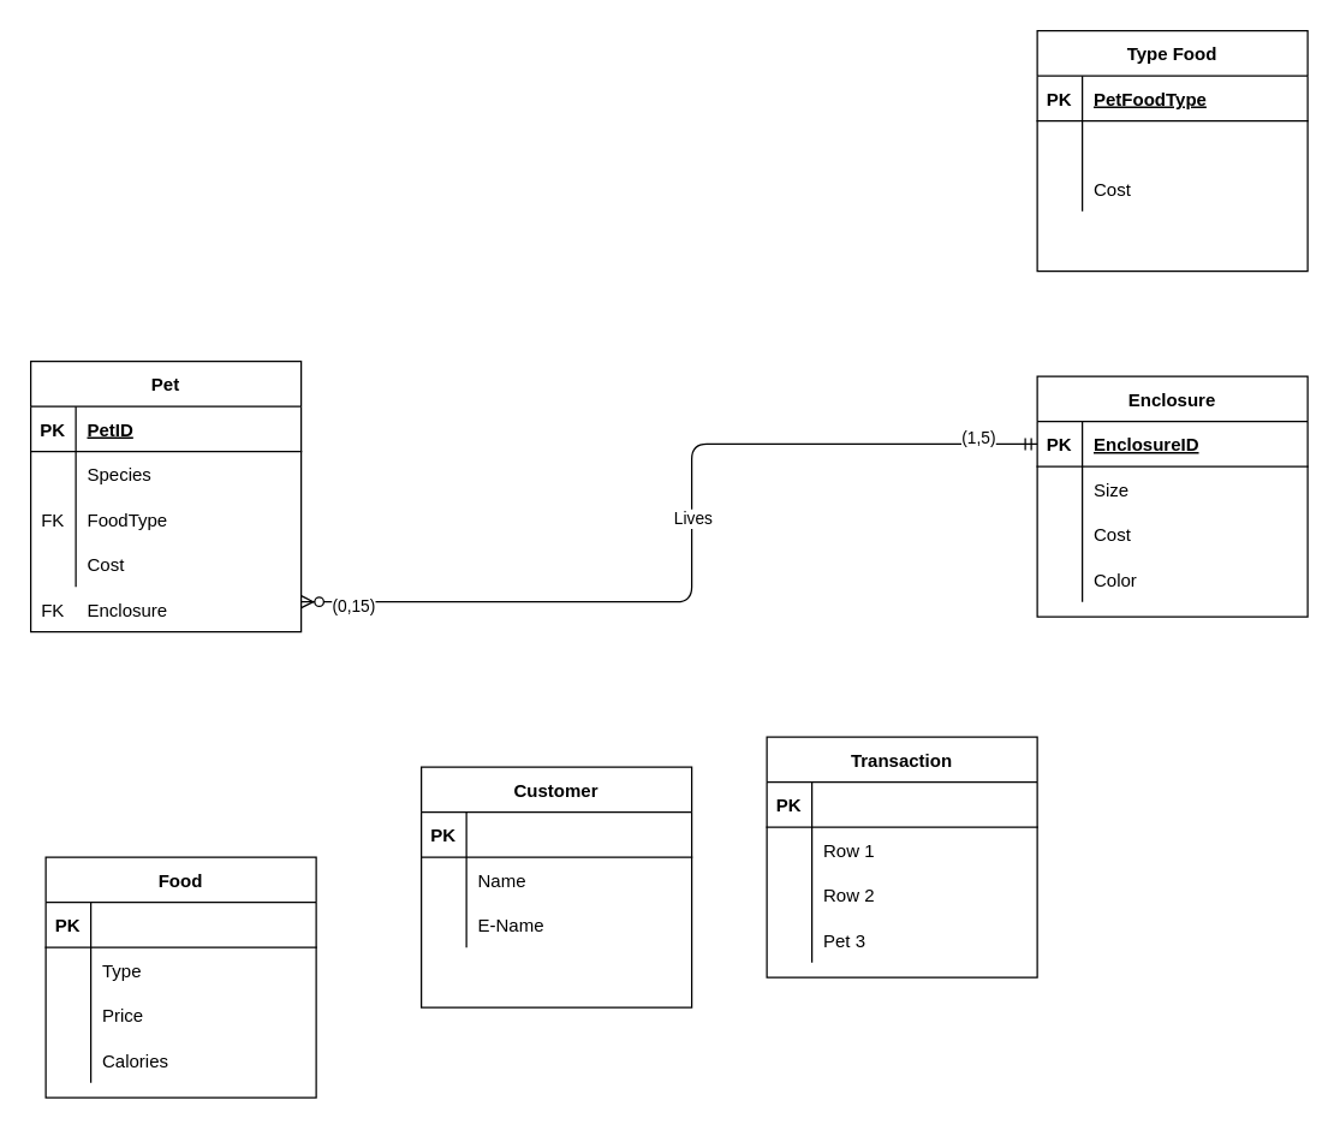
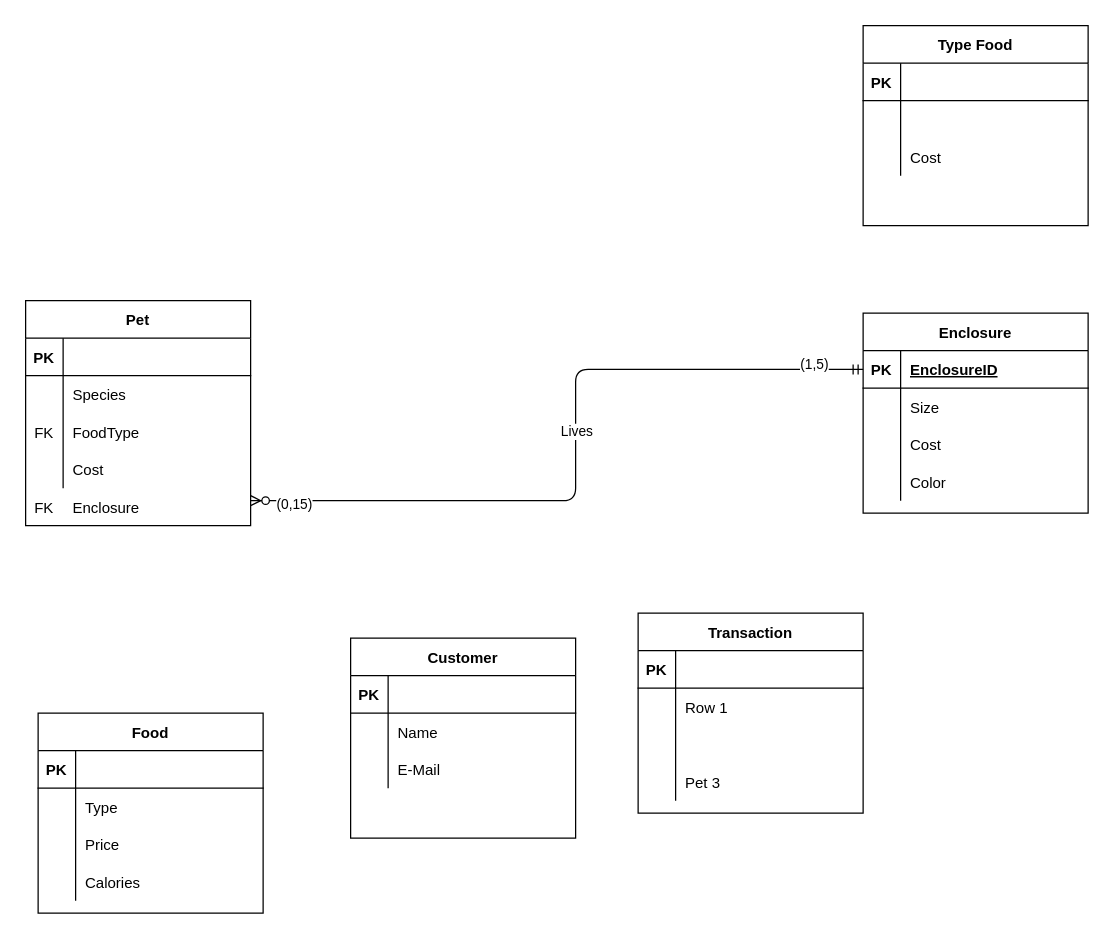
  <mxCell id="0" />
  <mxCell id="1" parent="0" />
  <mxCell id="2" value="Enclosure" style="shape=partialRectangle;connectable=0;fillColor=none;top=0;left=0;bottom=0;right=0;align=left;spacingLeft=6;overflow=hidden;" vertex="1" parent="1"><mxGeometry x="50" y="390" width="150" height="30" as="geometry" /></mxCell>
  <mxCell id="3" value="" style="edgeStyle=orthogonalEdgeStyle;fontSize=12;html=1;endArrow=ERmandOne;startArrow=ERzeroToMany;startFill=1;endFill=0;entryX=0;entryY=0.5;entryDx=0;entryDy=0;rounded=1;" edge="1" parent="1" target="57"><mxGeometry width="100" height="100" relative="1" as="geometry"><mxPoint x="200" y="400" as="sourcePoint" /><mxPoint x="500" y="50" as="targetPoint" /><Array as="points"><mxPoint x="460" y="400" /><mxPoint x="460" y="295" /></Array></mxGeometry></mxCell>
  <mxCell id="4" value="(1,5)" style="edgeLabel;html=1;align=center;verticalAlign=middle;resizable=0;points=[];" vertex="1" connectable="0" parent="3"><mxGeometry x="0.797" y="-1" relative="1" as="geometry"><mxPoint x="20.17" y="-6" as="offset" /></mxGeometry></mxCell>
  <mxCell id="5" value="(0,15)" style="edgeLabel;html=1;align=center;verticalAlign=middle;resizable=0;points=[];" vertex="1" connectable="0" parent="3"><mxGeometry x="-0.881" y="-3" relative="1" as="geometry"><mxPoint x="-0.78" y="-1" as="offset" /></mxGeometry></mxCell>
  <mxCell id="6" value="Lives" style="edgeLabel;html=1;align=center;verticalAlign=middle;resizable=0;points=[];" vertex="1" connectable="0" parent="3"><mxGeometry x="-0.08" relative="1" as="geometry"><mxPoint y="-41.67" as="offset" /></mxGeometry></mxCell>
  <mxCell id="7" value="FK" style="shape=partialRectangle;connectable=0;fillColor=none;top=0;left=0;bottom=0;right=0;editable=1;overflow=hidden;" vertex="1" parent="1"><mxGeometry y="390" width="30" height="30" as="geometry" x="20" /></mxCell>
  <mxCell id="8" value="Pet" style="shape=table;startSize=30;container=1;collapsible=1;childLayout=tableLayout;fixedRows=1;rowLines=0;fontStyle=1;align=center;resizeLast=1;" vertex="1" parent="1"><mxGeometry y="240" width="180" height="180" as="geometry" x="20" /></mxCell>
  <mxCell id="9" value="" style="shape=partialRectangle;collapsible=0;dropTarget=0;pointerEvents=0;fillColor=none;top=0;left=0;bottom=1;right=0;points=[[0,0.5],[1,0.5]];portConstraint=eastwest;" vertex="1" parent="8"><mxGeometry y="30" width="180" height="30" as="geometry" /></mxCell>
  <mxCell id="10" value="PK" style="shape=partialRectangle;connectable=0;fillColor=none;top=0;left=0;bottom=0;right=0;fontStyle=1;overflow=hidden;" vertex="1" parent="9"><mxGeometry width="30" height="30" as="geometry" /></mxCell>
- <mxCell id="11" value="PetID" style="shape=partialRectangle;connectable=0;fillColor=none;top=0;left=0;bottom=0;right=0;align=left;spacingLeft=6;fontStyle=5;overflow=hidden;" vertex="1" parent="9"><mxGeometry x="30" width="150" height="30" as="geometry" /></mxCell>
  <mxCell id="12" value="" style="shape=partialRectangle;collapsible=0;dropTarget=0;pointerEvents=0;fillColor=none;top=0;left=0;bottom=0;right=0;points=[[0,0.5],[1,0.5]];portConstraint=eastwest;" vertex="1" parent="8"><mxGeometry y="60" width="180" height="30" as="geometry" /></mxCell>
  <mxCell id="13" value="" style="shape=partialRectangle;connectable=0;fillColor=none;top=0;left=0;bottom=0;right=0;editable=1;overflow=hidden;" vertex="1" parent="12"><mxGeometry width="30" height="30" as="geometry" /></mxCell>
  <mxCell id="14" value="Species" style="shape=partialRectangle;connectable=0;fillColor=none;top=0;left=0;bottom=0;right=0;align=left;spacingLeft=6;overflow=hidden;" vertex="1" parent="12"><mxGeometry x="30" width="150" height="30" as="geometry" /></mxCell>
  <mxCell id="15" value="" style="shape=partialRectangle;collapsible=0;dropTarget=0;pointerEvents=0;fillColor=none;top=0;left=0;bottom=0;right=0;points=[[0,0.5],[1,0.5]];portConstraint=eastwest;" vertex="1" parent="8"><mxGeometry y="90" width="180" height="30" as="geometry" /></mxCell>
  <mxCell id="16" value="FK" style="shape=partialRectangle;connectable=0;fillColor=none;top=0;left=0;bottom=0;right=0;editable=1;overflow=hidden;" vertex="1" parent="15"><mxGeometry width="30" height="30" as="geometry" /></mxCell>
  <mxCell id="17" value="FoodType" style="shape=partialRectangle;connectable=0;fillColor=none;top=0;left=0;bottom=0;right=0;align=left;spacingLeft=6;overflow=hidden;" vertex="1" parent="15"><mxGeometry x="30" width="150" height="30" as="geometry" /></mxCell>
  <mxCell id="18" value="" style="shape=partialRectangle;collapsible=0;dropTarget=0;pointerEvents=0;fillColor=none;top=0;left=0;bottom=0;right=0;points=[[0,0.5],[1,0.5]];portConstraint=eastwest;" vertex="1" parent="8"><mxGeometry y="120" width="180" height="30" as="geometry" /></mxCell>
  <mxCell id="19" value="" style="shape=partialRectangle;connectable=0;fillColor=none;top=0;left=0;bottom=0;right=0;editable=1;overflow=hidden;" vertex="1" parent="18"><mxGeometry width="30" height="30" as="geometry" /></mxCell>
  <mxCell id="20" value="Cost" style="shape=partialRectangle;connectable=0;fillColor=none;top=0;left=0;bottom=0;right=0;align=left;spacingLeft=6;overflow=hidden;" vertex="1" parent="18"><mxGeometry x="30" width="150" height="30" as="geometry" /></mxCell>
  <mxCell id="21" value="Food" style="shape=table;startSize=30;container=1;collapsible=1;childLayout=tableLayout;fixedRows=1;rowLines=0;fontStyle=1;align=center;resizeLast=1;" vertex="1" parent="1"><mxGeometry x="30" y="570" width="180" height="160" as="geometry" /></mxCell>
  <mxCell id="22" value="" style="shape=partialRectangle;collapsible=0;dropTarget=0;pointerEvents=0;fillColor=none;top=0;left=0;bottom=1;right=0;points=[[0,0.5],[1,0.5]];portConstraint=eastwest;" vertex="1" parent="21"><mxGeometry y="30" width="180" height="30" as="geometry" /></mxCell>
  <mxCell id="23" value="PK" style="shape=partialRectangle;connectable=0;fillColor=none;top=0;left=0;bottom=0;right=0;fontStyle=1;overflow=hidden;" vertex="1" parent="22"><mxGeometry width="30" height="30" as="geometry" /></mxCell>
  <mxCell id="24" value="" style="shape=partialRectangle;collapsible=0;dropTarget=0;pointerEvents=0;fillColor=none;top=0;left=0;bottom=0;right=0;points=[[0,0.5],[1,0.5]];portConstraint=eastwest;" vertex="1" parent="21"><mxGeometry y="60" width="180" height="30" as="geometry" /></mxCell>
  <mxCell id="25" value="" style="shape=partialRectangle;connectable=0;fillColor=none;top=0;left=0;bottom=0;right=0;editable=1;overflow=hidden;" vertex="1" parent="24"><mxGeometry width="30" height="30" as="geometry" /></mxCell>
  <mxCell id="26" value="Type" style="shape=partialRectangle;connectable=0;fillColor=none;top=0;left=0;bottom=0;right=0;align=left;spacingLeft=6;overflow=hidden;" vertex="1" parent="24"><mxGeometry x="30" width="150" height="30" as="geometry" /></mxCell>
  <mxCell id="27" value="" style="shape=partialRectangle;collapsible=0;dropTarget=0;pointerEvents=0;fillColor=none;top=0;left=0;bottom=0;right=0;points=[[0,0.5],[1,0.5]];portConstraint=eastwest;" vertex="1" parent="21"><mxGeometry y="90" width="180" height="30" as="geometry" /></mxCell>
  <mxCell id="28" value="" style="shape=partialRectangle;connectable=0;fillColor=none;top=0;left=0;bottom=0;right=0;editable=1;overflow=hidden;" vertex="1" parent="27"><mxGeometry width="30" height="30" as="geometry" /></mxCell>
  <mxCell id="29" value="Price" style="shape=partialRectangle;connectable=0;fillColor=none;top=0;left=0;bottom=0;right=0;align=left;spacingLeft=6;overflow=hidden;" vertex="1" parent="27"><mxGeometry x="30" width="150" height="30" as="geometry" /></mxCell>
  <mxCell id="30" value="" style="shape=partialRectangle;collapsible=0;dropTarget=0;pointerEvents=0;fillColor=none;top=0;left=0;bottom=0;right=0;points=[[0,0.5],[1,0.5]];portConstraint=eastwest;" vertex="1" parent="21"><mxGeometry y="120" width="180" height="30" as="geometry" /></mxCell>
  <mxCell id="31" value="" style="shape=partialRectangle;connectable=0;fillColor=none;top=0;left=0;bottom=0;right=0;editable=1;overflow=hidden;" vertex="1" parent="30"><mxGeometry width="30" height="30" as="geometry" /></mxCell>
  <mxCell id="32" value="Calories" style="shape=partialRectangle;connectable=0;fillColor=none;top=0;left=0;bottom=0;right=0;align=left;spacingLeft=6;overflow=hidden;" vertex="1" parent="30"><mxGeometry x="30" width="150" height="30" as="geometry" /></mxCell>
  <mxCell id="33" value="Customer" style="shape=table;startSize=30;container=1;collapsible=1;childLayout=tableLayout;fixedRows=1;rowLines=0;fontStyle=1;align=center;resizeLast=1;" vertex="1" parent="1"><mxGeometry x="280" y="510" width="180" height="160" as="geometry" /></mxCell>
  <mxCell id="34" value="" style="shape=partialRectangle;collapsible=0;dropTarget=0;pointerEvents=0;fillColor=none;top=0;left=0;bottom=1;right=0;points=[[0,0.5],[1,0.5]];portConstraint=eastwest;" vertex="1" parent="33"><mxGeometry y="30" width="180" height="30" as="geometry" /></mxCell>
  <mxCell id="35" value="PK" style="shape=partialRectangle;connectable=0;fillColor=none;top=0;left=0;bottom=0;right=0;fontStyle=1;overflow=hidden;" vertex="1" parent="34"><mxGeometry width="30" height="30" as="geometry" /></mxCell>
  <mxCell id="36" value="" style="shape=partialRectangle;collapsible=0;dropTarget=0;pointerEvents=0;fillColor=none;top=0;left=0;bottom=0;right=0;points=[[0,0.5],[1,0.5]];portConstraint=eastwest;" vertex="1" parent="33"><mxGeometry y="60" width="180" height="30" as="geometry" /></mxCell>
  <mxCell id="37" value="" style="shape=partialRectangle;connectable=0;fillColor=none;top=0;left=0;bottom=0;right=0;editable=1;overflow=hidden;" vertex="1" parent="36"><mxGeometry width="30" height="30" as="geometry" /></mxCell>
  <mxCell id="38" value="Name" style="shape=partialRectangle;connectable=0;fillColor=none;top=0;left=0;bottom=0;right=0;align=left;spacingLeft=6;overflow=hidden;" vertex="1" parent="36"><mxGeometry x="30" width="150" height="30" as="geometry" /></mxCell>
  <mxCell id="39" value="" style="shape=partialRectangle;collapsible=0;dropTarget=0;pointerEvents=0;fillColor=none;top=0;left=0;bottom=0;right=0;points=[[0,0.5],[1,0.5]];portConstraint=eastwest;" vertex="1" parent="33"><mxGeometry y="90" width="180" height="30" as="geometry" /></mxCell>
  <mxCell id="40" value="" style="shape=partialRectangle;connectable=0;fillColor=none;top=0;left=0;bottom=0;right=0;editable=1;overflow=hidden;" vertex="1" parent="39"><mxGeometry width="30" height="30" as="geometry" /></mxCell>
- <mxCell id="41" value="E-Name" style="shape=partialRectangle;connectable=0;fillColor=none;top=0;left=0;bottom=0;right=0;align=left;spacingLeft=6;overflow=hidden;" vertex="1" parent="39"><mxGeometry x="30" width="150" height="30" as="geometry" /></mxCell>
+ <mxCell id="41" value="E-Mail" style="shape=partialRectangle;connectable=0;fillColor=none;top=0;left=0;bottom=0;right=0;align=left;spacingLeft=6;overflow=hidden;" vertex="1" parent="39"><mxGeometry x="30" width="150" height="30" as="geometry" /></mxCell>
  <mxCell id="42" value="" style="shape=partialRectangle;collapsible=0;dropTarget=0;pointerEvents=0;fillColor=none;top=0;left=0;bottom=0;right=0;points=[[0,0.5],[1,0.5]];portConstraint=eastwest;" vertex="1" parent="33"><mxGeometry y="120" width="180" height="30" as="geometry" /></mxCell>
  <mxCell id="43" value="" style="shape=partialRectangle;connectable=0;fillColor=none;top=0;left=0;bottom=0;right=0;editable=1;overflow=hidden;" vertex="1" parent="42"><mxGeometry width="30" height="30" as="geometry" /></mxCell>
  <mxCell id="44" value="Transaction" style="shape=table;startSize=30;container=1;collapsible=1;childLayout=tableLayout;fixedRows=1;rowLines=0;fontStyle=1;align=center;resizeLast=1;" vertex="1" parent="1"><mxGeometry x="510" y="490" width="180" height="160" as="geometry" /></mxCell>
  <mxCell id="45" value="" style="shape=partialRectangle;collapsible=0;dropTarget=0;pointerEvents=0;fillColor=none;top=0;left=0;bottom=1;right=0;points=[[0,0.5],[1,0.5]];portConstraint=eastwest;" vertex="1" parent="44"><mxGeometry y="30" width="180" height="30" as="geometry" /></mxCell>
  <mxCell id="46" value="PK" style="shape=partialRectangle;connectable=0;fillColor=none;top=0;left=0;bottom=0;right=0;fontStyle=1;overflow=hidden;" vertex="1" parent="45"><mxGeometry width="30" height="30" as="geometry" /></mxCell>
  <mxCell id="47" value="" style="shape=partialRectangle;collapsible=0;dropTarget=0;pointerEvents=0;fillColor=none;top=0;left=0;bottom=0;right=0;points=[[0,0.5],[1,0.5]];portConstraint=eastwest;" vertex="1" parent="44"><mxGeometry y="60" width="180" height="30" as="geometry" /></mxCell>
  <mxCell id="48" value="" style="shape=partialRectangle;connectable=0;fillColor=none;top=0;left=0;bottom=0;right=0;editable=1;overflow=hidden;" vertex="1" parent="47"><mxGeometry width="30" height="30" as="geometry" /></mxCell>
  <mxCell id="49" value="Row 1" style="shape=partialRectangle;connectable=0;fillColor=none;top=0;left=0;bottom=0;right=0;align=left;spacingLeft=6;overflow=hidden;" vertex="1" parent="47"><mxGeometry x="30" width="150" height="30" as="geometry" /></mxCell>
  <mxCell id="50" value="" style="shape=partialRectangle;collapsible=0;dropTarget=0;pointerEvents=0;fillColor=none;top=0;left=0;bottom=0;right=0;points=[[0,0.5],[1,0.5]];portConstraint=eastwest;" vertex="1" parent="44"><mxGeometry y="90" width="180" height="30" as="geometry" /></mxCell>
  <mxCell id="51" value="" style="shape=partialRectangle;connectable=0;fillColor=none;top=0;left=0;bottom=0;right=0;editable=1;overflow=hidden;" vertex="1" parent="50"><mxGeometry width="30" height="30" as="geometry" /></mxCell>
- <mxCell id="52" value="Row 2" style="shape=partialRectangle;connectable=0;fillColor=none;top=0;left=0;bottom=0;right=0;align=left;spacingLeft=6;overflow=hidden;" vertex="1" parent="50"><mxGeometry x="30" width="150" height="30" as="geometry" /></mxCell>
  <mxCell id="53" value="" style="shape=partialRectangle;collapsible=0;dropTarget=0;pointerEvents=0;fillColor=none;top=0;left=0;bottom=0;right=0;points=[[0,0.5],[1,0.5]];portConstraint=eastwest;" vertex="1" parent="44"><mxGeometry y="120" width="180" height="30" as="geometry" /></mxCell>
  <mxCell id="54" value="" style="shape=partialRectangle;connectable=0;fillColor=none;top=0;left=0;bottom=0;right=0;editable=1;overflow=hidden;" vertex="1" parent="53"><mxGeometry width="30" height="30" as="geometry" /></mxCell>
  <mxCell id="55" value="Pet 3" style="shape=partialRectangle;connectable=0;fillColor=none;top=0;left=0;bottom=0;right=0;align=left;spacingLeft=6;overflow=hidden;" vertex="1" parent="53"><mxGeometry x="30" width="150" height="30" as="geometry" /></mxCell>
  <mxCell id="56" value="Enclosure" style="shape=table;startSize=30;container=1;collapsible=1;childLayout=tableLayout;fixedRows=1;rowLines=0;fontStyle=1;align=center;resizeLast=1;" vertex="1" parent="1"><mxGeometry x="690" y="250" width="180" height="160" as="geometry" /></mxCell>
  <mxCell id="57" value="" style="shape=partialRectangle;collapsible=0;dropTarget=0;pointerEvents=0;fillColor=none;top=0;left=0;bottom=1;right=0;points=[[0,0.5],[1,0.5]];portConstraint=eastwest;" vertex="1" parent="56"><mxGeometry y="30" width="180" height="30" as="geometry" /></mxCell>
  <mxCell id="58" value="PK" style="shape=partialRectangle;connectable=0;fillColor=none;top=0;left=0;bottom=0;right=0;fontStyle=1;overflow=hidden;" vertex="1" parent="57"><mxGeometry width="30" height="30" as="geometry" /></mxCell>
  <mxCell id="59" value="EnclosureID" style="shape=partialRectangle;connectable=0;fillColor=none;top=0;left=0;bottom=0;right=0;align=left;spacingLeft=6;fontStyle=5;overflow=hidden;" vertex="1" parent="57"><mxGeometry x="30" width="150" height="30" as="geometry" /></mxCell>
  <mxCell id="60" value="" style="shape=partialRectangle;collapsible=0;dropTarget=0;pointerEvents=0;fillColor=none;top=0;left=0;bottom=0;right=0;points=[[0,0.5],[1,0.5]];portConstraint=eastwest;" vertex="1" parent="56"><mxGeometry y="60" width="180" height="30" as="geometry" /></mxCell>
  <mxCell id="61" value="" style="shape=partialRectangle;connectable=0;fillColor=none;top=0;left=0;bottom=0;right=0;editable=1;overflow=hidden;" vertex="1" parent="60"><mxGeometry width="30" height="30" as="geometry" /></mxCell>
  <mxCell id="62" value="Size" style="shape=partialRectangle;connectable=0;fillColor=none;top=0;left=0;bottom=0;right=0;align=left;spacingLeft=6;overflow=hidden;" vertex="1" parent="60"><mxGeometry x="30" width="150" height="30" as="geometry" /></mxCell>
  <mxCell id="63" value="" style="shape=partialRectangle;collapsible=0;dropTarget=0;pointerEvents=0;fillColor=none;top=0;left=0;bottom=0;right=0;points=[[0,0.5],[1,0.5]];portConstraint=eastwest;" vertex="1" parent="56"><mxGeometry y="90" width="180" height="30" as="geometry" /></mxCell>
  <mxCell id="64" value="" style="shape=partialRectangle;connectable=0;fillColor=none;top=0;left=0;bottom=0;right=0;editable=1;overflow=hidden;" vertex="1" parent="63"><mxGeometry width="30" height="30" as="geometry" /></mxCell>
  <mxCell id="65" value="Cost" style="shape=partialRectangle;connectable=0;fillColor=none;top=0;left=0;bottom=0;right=0;align=left;spacingLeft=6;overflow=hidden;" vertex="1" parent="63"><mxGeometry x="30" width="150" height="30" as="geometry" /></mxCell>
  <mxCell id="66" value="" style="shape=partialRectangle;collapsible=0;dropTarget=0;pointerEvents=0;fillColor=none;top=0;left=0;bottom=0;right=0;points=[[0,0.5],[1,0.5]];portConstraint=eastwest;" vertex="1" parent="56"><mxGeometry y="120" width="180" height="30" as="geometry" /></mxCell>
  <mxCell id="67" value="" style="shape=partialRectangle;connectable=0;fillColor=none;top=0;left=0;bottom=0;right=0;editable=1;overflow=hidden;" vertex="1" parent="66"><mxGeometry width="30" height="30" as="geometry" /></mxCell>
  <mxCell id="68" value="Color" style="shape=partialRectangle;connectable=0;fillColor=none;top=0;left=0;bottom=0;right=0;align=left;spacingLeft=6;overflow=hidden;" vertex="1" parent="66"><mxGeometry x="30" width="150" height="30" as="geometry" /></mxCell>
  <mxCell id="69" value="Type Food" style="shape=table;startSize=30;container=1;collapsible=1;childLayout=tableLayout;fixedRows=1;rowLines=0;fontStyle=1;align=center;resizeLast=1;" vertex="1" parent="1"><mxGeometry x="690" y="20" width="180" height="160" as="geometry" /></mxCell>
  <mxCell id="70" value="" style="shape=partialRectangle;collapsible=0;dropTarget=0;pointerEvents=0;fillColor=none;top=0;left=0;bottom=1;right=0;points=[[0,0.5],[1,0.5]];portConstraint=eastwest;" vertex="1" parent="69"><mxGeometry y="30" width="180" height="30" as="geometry" /></mxCell>
  <mxCell id="71" value="PK" style="shape=partialRectangle;connectable=0;fillColor=none;top=0;left=0;bottom=0;right=0;fontStyle=1;overflow=hidden;" vertex="1" parent="70"><mxGeometry width="30" height="30" as="geometry" /></mxCell>
- <mxCell id="72" value="PetFoodType" style="shape=partialRectangle;connectable=0;fillColor=none;top=0;left=0;bottom=0;right=0;align=left;spacingLeft=6;fontStyle=5;overflow=hidden;" vertex="1" parent="70"><mxGeometry x="30" width="150" height="30" as="geometry" /></mxCell>
  <mxCell id="73" value="" style="shape=partialRectangle;collapsible=0;dropTarget=0;pointerEvents=0;fillColor=none;top=0;left=0;bottom=0;right=0;points=[[0,0.5],[1,0.5]];portConstraint=eastwest;" vertex="1" parent="69"><mxGeometry y="60" width="180" height="30" as="geometry" /></mxCell>
  <mxCell id="74" value="" style="shape=partialRectangle;connectable=0;fillColor=none;top=0;left=0;bottom=0;right=0;editable=1;overflow=hidden;" vertex="1" parent="73"><mxGeometry width="30" height="30" as="geometry" /></mxCell>
  <mxCell id="75" value="" style="shape=partialRectangle;collapsible=0;dropTarget=0;pointerEvents=0;fillColor=none;top=0;left=0;bottom=0;right=0;points=[[0,0.5],[1,0.5]];portConstraint=eastwest;" vertex="1" parent="69"><mxGeometry y="90" width="180" height="30" as="geometry" /></mxCell>
  <mxCell id="76" value="" style="shape=partialRectangle;connectable=0;fillColor=none;top=0;left=0;bottom=0;right=0;editable=1;overflow=hidden;" vertex="1" parent="75"><mxGeometry width="30" height="30" as="geometry" /></mxCell>
  <mxCell id="77" value="Cost" style="shape=partialRectangle;connectable=0;fillColor=none;top=0;left=0;bottom=0;right=0;align=left;spacingLeft=6;overflow=hidden;" vertex="1" parent="75"><mxGeometry x="30" width="150" height="30" as="geometry" /></mxCell>
  <mxCell id="78" value="" style="shape=partialRectangle;collapsible=0;dropTarget=0;pointerEvents=0;fillColor=none;top=0;left=0;bottom=0;right=0;points=[[0,0.5],[1,0.5]];portConstraint=eastwest;" vertex="1" parent="69"><mxGeometry y="120" width="180" height="30" as="geometry" /></mxCell>
  <mxCell id="79" value="" style="shape=partialRectangle;connectable=0;fillColor=none;top=0;left=0;bottom=0;right=0;editable=1;overflow=hidden;" vertex="1" parent="78"><mxGeometry width="30" height="30" as="geometry" /></mxCell>
